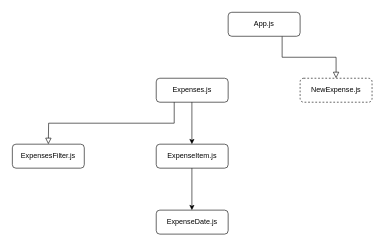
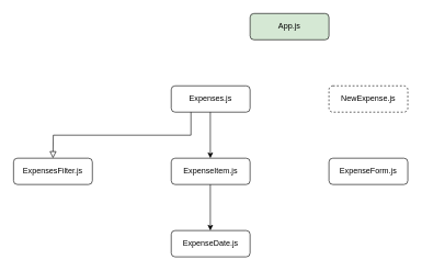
  <mxCell id="0" />
  <mxCell id="1" parent="0" />
- <mxCell id="2" value="" style="rounded=0;html=1;jettySize=auto;orthogonalLoop=1;fontSize=11;endArrow=block;endFill=0;endSize=8;strokeWidth=1;shadow=0;labelBackgroundColor=none;edgeStyle=orthogonalEdgeStyle;exitX=0.75;exitY=1;exitDx=0;exitDy=0;" parent="1" source="3" target="4" edge="1"><mxGeometry relative="1" as="geometry"><mxPoint x="330" y="110" as="targetPoint" /></mxGeometry></mxCell>
- <mxCell id="3" value="App.js" style="rounded=1;whiteSpace=wrap;html=1;fontSize=12;glass=0;strokeWidth=1;shadow=0;" parent="1" vertex="1"><mxGeometry x="380" y="20" width="120" height="40" as="geometry" /></mxCell>
+ <mxCell id="3" value="App.js" style="rounded=1;whiteSpace=wrap;html=1;fontSize=12;glass=0;strokeWidth=1;shadow=0;fillColor=#d5e8d4;" parent="1" vertex="1"><mxGeometry x="380" y="20" width="120" height="40" as="geometry" /></mxCell>
  <mxCell id="4" value="NewExpense.js" style="rounded=1;whiteSpace=wrap;html=1;fontSize=12;glass=0;strokeWidth=1;shadow=0;dashed=1;" parent="1" vertex="1"><mxGeometry x="500" y="130" width="120" height="40" as="geometry" /></mxCell>
  <mxCell id="5" value="Expenses.js" style="rounded=1;whiteSpace=wrap;html=1;fontSize=12;glass=0;strokeWidth=1;shadow=0;" parent="1" vertex="1"><mxGeometry x="260" y="130" width="120" height="40" as="geometry" /></mxCell>
+ <mxCell id="6" value="ExpenseForm.js" style="rounded=1;whiteSpace=wrap;html=1;fontSize=12;glass=0;strokeWidth=1;shadow=0;" parent="1" vertex="1"><mxGeometry x="500" y="240" width="120" height="40" as="geometry" /></mxCell>
  <mxCell id="7" value="ExpenseItem.js" style="rounded=1;whiteSpace=wrap;html=1;fontSize=12;glass=0;strokeWidth=1;shadow=0;" parent="1" vertex="1"><mxGeometry x="260" y="240" width="120" height="40" as="geometry" /></mxCell>
  <mxCell id="8" value="ExpenseDate.js" style="rounded=1;whiteSpace=wrap;html=1;fontSize=12;glass=0;strokeWidth=1;shadow=0;" parent="1" vertex="1"><mxGeometry x="260" y="350" width="120" height="40" as="geometry" /></mxCell>
  <mxCell id="9" value="" style="endArrow=classic;html=1;rounded=0;entryX=0.5;entryY=0;entryDx=0;entryDy=0;exitX=0.5;exitY=1;exitDx=0;exitDy=0;" parent="1" edge="1"><mxGeometry x="-1" y="-250" width="50" height="50" relative="1" as="geometry"><mxPoint x="319.5" y="170" as="sourcePoint" /><mxPoint x="319.5" y="240" as="targetPoint" /><mxPoint as="offset" /></mxGeometry></mxCell>
  <mxCell id="10" value="" style="endArrow=classic;html=1;rounded=0;entryX=0.5;entryY=0;entryDx=0;entryDy=0;exitX=0.5;exitY=1;exitDx=0;exitDy=0;" parent="1" edge="1"><mxGeometry x="-1" y="-250" width="50" height="50" relative="1" as="geometry"><mxPoint x="319.5" y="280" as="sourcePoint" /><mxPoint x="319.5" y="350" as="targetPoint" /><mxPoint as="offset" /></mxGeometry></mxCell>
  <mxCell id="11" value="ExpensesFilter.js" style="rounded=1;whiteSpace=wrap;html=1;fontSize=12;glass=0;strokeWidth=1;shadow=0;" parent="1" vertex="1"><mxGeometry x="20" y="240" width="120" height="40" as="geometry" /></mxCell>
  <mxCell id="12" value="" style="rounded=0;html=1;jettySize=auto;orthogonalLoop=1;fontSize=11;endArrow=block;endFill=0;endSize=8;strokeWidth=1;shadow=0;labelBackgroundColor=none;edgeStyle=orthogonalEdgeStyle;exitX=0.25;exitY=1;exitDx=0;exitDy=0;entryX=0.5;entryY=0;entryDx=0;entryDy=0;" parent="1" source="5" edge="1"><mxGeometry x="-1" y="-200" relative="1" as="geometry"><mxPoint x="170" y="170" as="sourcePoint" /><mxPoint x="80" y="240" as="targetPoint" /><mxPoint x="-200" y="-200" as="offset" /></mxGeometry></mxCell>
